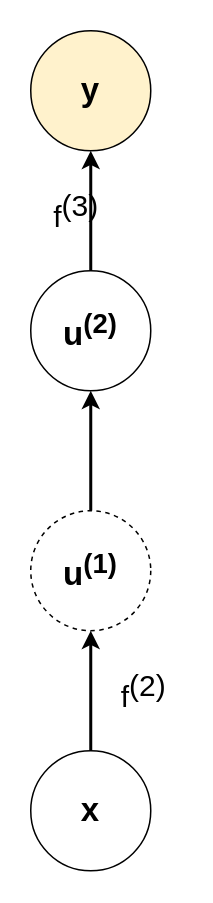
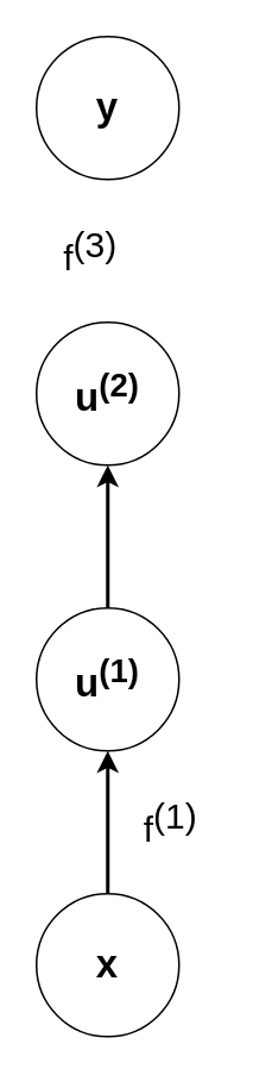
  <mxCell id="0" />
  <mxCell id="1" parent="0" />
  <mxCell id="2" style="edgeStyle=orthogonalEdgeStyle;orthogonalLoop=1;jettySize=auto;html=1;strokeWidth=2;rounded=0;" edge="1" parent="1" source="3" target="5"><mxGeometry relative="1" as="geometry" /></mxCell>
  <mxCell id="3" value="&lt;font style=&quot;font-size: 22px&quot;&gt;&lt;b&gt;&lt;font style=&quot;font-size: 22px&quot;&gt;x&lt;/font&gt;&lt;/b&gt;&lt;/font&gt;" style="ellipse;whiteSpace=wrap;html=1;aspect=fixed;" vertex="1" parent="1"><mxGeometry x="20" y="500" width="80" height="80" as="geometry" /></mxCell>
  <mxCell id="4" style="edgeStyle=orthogonalEdgeStyle;rounded=0;orthogonalLoop=1;jettySize=auto;html=1;entryX=0.5;entryY=1;entryDx=0;entryDy=0;strokeWidth=2;" edge="1" parent="1" source="5" target="7"><mxGeometry relative="1" as="geometry" /></mxCell>
- <mxCell id="5" value="&lt;b style=&quot;font-size: 22px&quot;&gt;u&lt;sup&gt;(1)&lt;/sup&gt;&lt;/b&gt;" style="ellipse;whiteSpace=wrap;html=1;aspect=fixed;dashed=1;" vertex="1" parent="1"><mxGeometry x="20" y="340" width="80" height="80" as="geometry" /></mxCell>
- <mxCell id="6" style="edgeStyle=orthogonalEdgeStyle;rounded=0;orthogonalLoop=1;jettySize=auto;html=1;strokeWidth=2;" edge="1" parent="1" source="7" target="8"><mxGeometry relative="1" as="geometry" /></mxCell>
+ <mxCell id="5" value="&lt;b style=&quot;font-size: 22px&quot;&gt;u&lt;sup&gt;(1)&lt;/sup&gt;&lt;/b&gt;" style="ellipse;whiteSpace=wrap;html=1;aspect=fixed;" vertex="1" parent="1"><mxGeometry x="20" y="340" width="80" height="80" as="geometry" /></mxCell>
  <mxCell id="7" value="&lt;b style=&quot;font-size: 22px&quot;&gt;u&lt;sup&gt;(2)&lt;/sup&gt;&lt;/b&gt;" style="ellipse;whiteSpace=wrap;html=1;aspect=fixed;" vertex="1" parent="1"><mxGeometry x="20" y="180" width="80" height="80" as="geometry" /></mxCell>
- <mxCell id="8" value="&lt;b&gt;&lt;font style=&quot;font-size: 22px&quot;&gt;y&lt;/font&gt;&lt;/b&gt;" style="ellipse;whiteSpace=wrap;html=1;aspect=fixed;fillColor=#fff2cc;" vertex="1" parent="1"><mxGeometry x="20" y="20" width="80" height="80" as="geometry" /></mxCell>
- <mxCell id="9" value="f&lt;sup style=&quot;font-size: 20px;&quot;&gt;(2)&lt;/sup&gt;" style="text;html=1;align=center;verticalAlign=middle;resizable=0;points=[];autosize=1;fontSize=20;" vertex="1" parent="1"><mxGeometry x="70" y="440" width="50" height="40" as="geometry" /></mxCell>
+ <mxCell id="8" value="&lt;b&gt;&lt;font style=&quot;font-size: 22px&quot;&gt;y&lt;/font&gt;&lt;/b&gt;" style="ellipse;whiteSpace=wrap;html=1;aspect=fixed;" vertex="1" parent="1"><mxGeometry x="20" y="20" width="80" height="80" as="geometry" /></mxCell>
+ <mxCell id="9" value="f&lt;sup style=&quot;font-size: 20px;&quot;&gt;(1)&lt;/sup&gt;" style="text;html=1;align=center;verticalAlign=middle;resizable=0;points=[];autosize=1;fontSize=20;" vertex="1" parent="1"><mxGeometry x="70" y="440" width="50" height="40" as="geometry" /></mxCell>
  <mxCell id="10" value="f&lt;sup style=&quot;font-size: 20px&quot;&gt;(3)&lt;/sup&gt;" style="text;html=1;align=center;verticalAlign=middle;resizable=0;points=[];autosize=1;fontSize=20;" vertex="1" parent="1"><mxGeometry x="25" y="120" width="50" height="40" as="geometry" /></mxCell>
